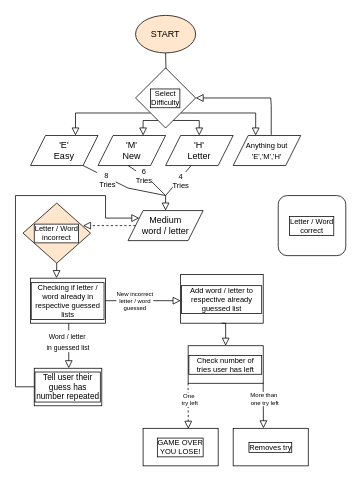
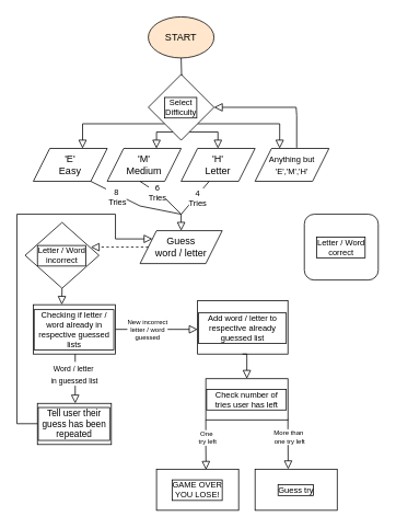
  <mxCell id="0" />
  <mxCell id="1" parent="0" />
  <mxCell id="2" value="Letter / Word&lt;br&gt;correct" style="whiteSpace=wrap;html=1;labelBackgroundColor=#FFFFFF;labelBorderColor=default;fontSize=10;rounded=1;" vertex="1" parent="1"><mxGeometry x="370" y="260" width="90" height="80" as="geometry" /></mxCell>
  <mxCell id="3" value="" style="rounded=0;html=1;jettySize=auto;orthogonalLoop=1;fontSize=11;endArrow=block;endFill=0;endSize=8;strokeWidth=1;shadow=0;labelBackgroundColor=none;edgeStyle=orthogonalEdgeStyle;" parent="1" edge="1"><mxGeometry relative="1" as="geometry"><mxPoint x="220" y="260" as="sourcePoint" /><mxPoint x="220" y="280" as="targetPoint" /><Array as="points"><mxPoint x="220" y="260" /></Array></mxGeometry></mxCell>
  <mxCell id="4" value="START" style="ellipse;whiteSpace=wrap;html=1;fillStyle=solid;fillColor=#ffe6cc;" vertex="1" parent="1"><mxGeometry x="180" width="80" height="50" as="geometry" y="20" /></mxCell>
  <mxCell id="5" value="" style="rounded=0;html=1;jettySize=auto;orthogonalLoop=1;fontSize=11;endArrow=block;endFill=0;endSize=8;strokeWidth=1;shadow=0;labelBackgroundColor=none;edgeStyle=orthogonalEdgeStyle;" edge="1" parent="1"><mxGeometry relative="1" as="geometry"><mxPoint x="220" y="70" as="sourcePoint" /><mxPoint x="220" y="110" as="targetPoint" /></mxGeometry></mxCell>
  <mxCell id="6" value="'E'&lt;br&gt;Easy" style="shape=parallelogram;perimeter=parallelogramPerimeter;whiteSpace=wrap;html=1;fixedSize=1;" vertex="1" parent="1"><mxGeometry x="40" y="180" width="90" height="40" as="geometry" /></mxCell>
- <mxCell id="7" value="'M'&lt;br&gt;New" style="shape=parallelogram;perimeter=parallelogramPerimeter;whiteSpace=wrap;html=1;fixedSize=1;" vertex="1" parent="1"><mxGeometry x="130" y="180" width="90" height="40" as="geometry" /></mxCell>
+ <mxCell id="7" value="'M'&lt;br&gt;Medium" style="shape=parallelogram;perimeter=parallelogramPerimeter;whiteSpace=wrap;html=1;fixedSize=1;" vertex="1" parent="1"><mxGeometry x="130" y="180" width="90" height="40" as="geometry" /></mxCell>
  <mxCell id="8" value="'H'&lt;br&gt;Letter" style="shape=parallelogram;perimeter=parallelogramPerimeter;whiteSpace=wrap;html=1;fixedSize=1;" vertex="1" parent="1"><mxGeometry x="220" y="180" width="90" height="40" as="geometry" /></mxCell>
  <mxCell id="9" value="&lt;font style=&quot;font-size: 10px;&quot;&gt;Anything but&lt;br&gt;'E','M','H'&lt;/font&gt;" style="shape=parallelogram;perimeter=parallelogramPerimeter;whiteSpace=wrap;html=1;fixedSize=1;" vertex="1" parent="1"><mxGeometry x="310" y="180" width="90" height="40" as="geometry" /></mxCell>
  <mxCell id="10" value="" style="rounded=0;html=1;jettySize=auto;orthogonalLoop=1;fontSize=11;endArrow=block;endFill=0;endSize=8;strokeWidth=1;shadow=0;labelBackgroundColor=none;edgeStyle=orthogonalEdgeStyle;" edge="1" parent="1" source="21"><mxGeometry relative="1" as="geometry"><mxPoint x="160" y="140" as="sourcePoint" /><mxPoint x="100" y="180" as="targetPoint" /><Array as="points"><mxPoint x="100" y="150" /></Array></mxGeometry></mxCell>
  <mxCell id="11" value="" style="rounded=0;html=1;jettySize=auto;orthogonalLoop=1;fontSize=11;endArrow=block;endFill=0;endSize=8;strokeWidth=1;shadow=0;labelBackgroundColor=none;edgeStyle=orthogonalEdgeStyle;exitX=0.375;exitY=0.875;exitDx=0;exitDy=0;exitPerimeter=0;" edge="1" parent="1" source="21"><mxGeometry relative="1" as="geometry"><mxPoint x="190" y="160" as="sourcePoint" /><mxPoint x="190" y="180" as="targetPoint" /><Array as="points"><mxPoint x="190" y="160" /></Array></mxGeometry></mxCell>
  <mxCell id="12" value="" style="rounded=0;html=1;jettySize=auto;orthogonalLoop=1;fontSize=11;endArrow=block;endFill=0;endSize=8;strokeWidth=1;shadow=0;labelBackgroundColor=none;edgeStyle=orthogonalEdgeStyle;exitX=0.57;exitY=0.915;exitDx=0;exitDy=0;exitPerimeter=0;" edge="1" parent="1" source="21"><mxGeometry relative="1" as="geometry"><mxPoint x="264.8" y="160" as="sourcePoint" /><mxPoint x="264.8" y="180" as="targetPoint" /><Array as="points"><mxPoint x="226" y="160" /><mxPoint x="265" y="160" /></Array></mxGeometry></mxCell>
  <mxCell id="13" value="" style="rounded=0;html=1;jettySize=auto;orthogonalLoop=1;fontSize=11;endArrow=block;endFill=0;endSize=8;strokeWidth=1;shadow=0;labelBackgroundColor=none;edgeStyle=orthogonalEdgeStyle;exitX=0.563;exitY=-0.021;exitDx=0;exitDy=0;exitPerimeter=0;entryX=1;entryY=0.5;entryDx=0;entryDy=0;" edge="1" parent="1" source="9" target="21"><mxGeometry relative="1" as="geometry"><mxPoint x="360" y="160" as="sourcePoint" /><mxPoint x="279.76" y="129.6" as="targetPoint" /><Array as="points"><mxPoint x="361" y="140" /><mxPoint x="360" y="140" /><mxPoint x="360" y="130" /></Array></mxGeometry></mxCell>
  <mxCell id="14" value="" style="endArrow=none;html=1;rounded=0;fontSize=10;" edge="1" parent="1"><mxGeometry width="50" height="50" relative="1" as="geometry"><mxPoint x="220" y="260" as="sourcePoint" /><mxPoint x="110" y="220" as="targetPoint" /><Array as="points"><mxPoint x="170" y="250" /></Array></mxGeometry></mxCell>
  <mxCell id="15" value="8&lt;br&gt;&amp;nbsp;Tries" style="edgeLabel;html=1;align=center;verticalAlign=middle;resizable=0;points=[];fontSize=10;" vertex="1" connectable="0" parent="14"><mxGeometry x="0.231" y="-2" relative="1" as="geometry"><mxPoint x="-11" as="offset" /></mxGeometry></mxCell>
  <mxCell id="16" value="" style="endArrow=none;html=1;rounded=0;fontSize=10;" edge="1" parent="1"><mxGeometry width="50" height="50" relative="1" as="geometry"><mxPoint x="170" y="220" as="sourcePoint" /><mxPoint x="220" y="260" as="targetPoint" /><Array as="points"><mxPoint x="200" y="240" /></Array></mxGeometry></mxCell>
  <mxCell id="17" value="6&lt;br&gt;Tries" style="edgeLabel;html=1;align=center;verticalAlign=middle;resizable=0;points=[];fontSize=10;labelBorderColor=none;" vertex="1" connectable="0" parent="16"><mxGeometry x="-0.208" relative="1" as="geometry"><mxPoint as="offset" /></mxGeometry></mxCell>
  <mxCell id="18" value="4&lt;br&gt;Tries" style="endArrow=none;html=1;rounded=0;fontSize=10;entryX=0.378;entryY=1.002;entryDx=0;entryDy=0;entryPerimeter=0;" edge="1" parent="1" target="8"><mxGeometry x="0.075" y="-2" width="50" height="50" relative="1" as="geometry"><mxPoint x="220" y="260" as="sourcePoint" /><mxPoint x="270" y="150" as="targetPoint" /><mxPoint as="offset" /></mxGeometry></mxCell>
  <mxCell id="19" value="" style="rounded=0;html=1;jettySize=auto;orthogonalLoop=1;fontSize=11;endArrow=block;endFill=0;endSize=8;strokeWidth=1;shadow=0;labelBackgroundColor=none;edgeStyle=orthogonalEdgeStyle;entryX=0.333;entryY=0;entryDx=0;entryDy=0;entryPerimeter=0;exitX=1;exitY=1;exitDx=0;exitDy=0;" edge="1" parent="1" source="21" target="9"><mxGeometry relative="1" as="geometry"><mxPoint x="280" y="151" as="sourcePoint" /><mxPoint x="300" y="180" as="targetPoint" /><Array as="points" /></mxGeometry></mxCell>
- <mxCell id="20" value="Medium&lt;br&gt;word / letter" style="shape=parallelogram;perimeter=parallelogramPerimeter;whiteSpace=wrap;html=1;fixedSize=1;" vertex="1" parent="1"><mxGeometry x="170" y="280" width="100" height="40" as="geometry" /></mxCell>
+ <mxCell id="20" value="Guess&lt;br&gt;word / letter" style="shape=parallelogram;perimeter=parallelogramPerimeter;whiteSpace=wrap;html=1;fixedSize=1;" vertex="1" parent="1"><mxGeometry x="170" y="280" width="100" height="40" as="geometry" /></mxCell>
  <mxCell id="21" value="Select&lt;br&gt;Difficulty" style="rhombus;whiteSpace=wrap;html=1;labelBorderColor=default;strokeColor=default;fontSize=10;fillColor=default;rounded=0;" vertex="1" parent="1"><mxGeometry x="180" y="90" width="80" height="80" as="geometry" /></mxCell>
  <mxCell id="22" value="" style="rounded=0;html=1;jettySize=auto;orthogonalLoop=1;fontSize=11;endArrow=block;endFill=0;endSize=8;strokeWidth=1;shadow=0;labelBackgroundColor=none;edgeStyle=orthogonalEdgeStyle;entryX=0.889;entryY=0.375;entryDx=0;entryDy=0;entryPerimeter=0;dashed=1;" edge="1" parent="1" source="20" target="23"><mxGeometry relative="1" as="geometry"><mxPoint x="140" y="340" as="sourcePoint" /><mxPoint x="120" y="300" as="targetPoint" /><Array as="points" /></mxGeometry></mxCell>
- <mxCell id="23" value="Letter / Word&lt;br&gt;incorrect" style="rhombus;whiteSpace=wrap;html=1;rounded=0;labelBackgroundColor=#FFFFFF;labelBorderColor=default;fontSize=10;fillColor=#ffe6cc;" vertex="1" parent="1"><mxGeometry x="30" y="270" width="90" height="80" as="geometry" /></mxCell>
+ <mxCell id="23" value="Letter / Word&lt;br&gt;incorrect" style="rhombus;whiteSpace=wrap;html=1;rounded=0;labelBackgroundColor=#FFFFFF;labelBorderColor=default;fontSize=10;" vertex="1" parent="1"><mxGeometry x="30" y="270" width="90" height="80" as="geometry" /></mxCell>
  <mxCell id="24" value="" style="rounded=0;html=1;jettySize=auto;orthogonalLoop=1;fontSize=11;endArrow=block;endFill=0;endSize=8;strokeWidth=1;shadow=0;labelBackgroundColor=none;edgeStyle=orthogonalEdgeStyle;" edge="1" parent="1"><mxGeometry relative="1" as="geometry"><mxPoint x="75" y="350" as="sourcePoint" /><mxPoint x="74.66" y="370" as="targetPoint" /><Array as="points"><mxPoint x="74.66" y="350" /><mxPoint x="74.66" y="350" /></Array></mxGeometry></mxCell>
  <mxCell id="25" value="Checking if letter / word already in respective guessed lists" style="rounded=0;whiteSpace=wrap;html=1;labelBackgroundColor=none;labelBorderColor=default;fillStyle=solid;strokeColor=#000000;fontSize=10;fontColor=#000000;fillColor=none;" vertex="1" parent="1"><mxGeometry x="40" y="370" width="100" height="60" as="geometry" /></mxCell>
  <mxCell id="26" value="" style="rounded=0;html=1;jettySize=auto;orthogonalLoop=1;fontSize=11;endArrow=block;endFill=0;endSize=8;strokeWidth=1;shadow=0;labelBackgroundColor=none;edgeStyle=orthogonalEdgeStyle;" edge="1" parent="1"><mxGeometry relative="1" as="geometry"><mxPoint x="91" y="430" as="sourcePoint" /><mxPoint x="91" y="490" as="targetPoint" /><Array as="points" /></mxGeometry></mxCell>
  <mxCell id="27" value="&lt;font style=&quot;font-size: 9px;&quot;&gt;Word / letter&amp;nbsp;&lt;br&gt;in guessed list&lt;/font&gt;" style="edgeLabel;html=1;align=center;verticalAlign=middle;resizable=0;points=[];fontSize=12;fontColor=#000000;" vertex="1" connectable="0" parent="26"><mxGeometry x="-0.236" y="-2" relative="1" as="geometry"><mxPoint as="offset" /></mxGeometry></mxCell>
- <mxCell id="28" value="&lt;font style=&quot;font-size: 11px;&quot;&gt;Tell user their guess has number repeated&lt;/font&gt;" style="rounded=0;whiteSpace=wrap;html=1;labelBackgroundColor=none;labelBorderColor=default;fillStyle=solid;strokeColor=#000000;fontSize=9;fontColor=#000000;fillColor=none;" vertex="1" parent="1"><mxGeometry x="45" y="490" width="90" height="50" as="geometry" /></mxCell>
+ <mxCell id="28" value="&lt;font style=&quot;font-size: 11px;&quot;&gt;Tell user their guess has been repeated&lt;/font&gt;" style="rounded=0;whiteSpace=wrap;html=1;labelBackgroundColor=none;labelBorderColor=default;fillStyle=solid;strokeColor=#000000;fontSize=9;fontColor=#000000;fillColor=none;" vertex="1" parent="1"><mxGeometry x="45" y="490" width="90" height="50" as="geometry" /></mxCell>
  <mxCell id="29" value="" style="rounded=0;html=1;jettySize=auto;orthogonalLoop=1;fontSize=11;endArrow=block;endFill=0;endSize=8;strokeWidth=1;shadow=0;labelBackgroundColor=none;edgeStyle=orthogonalEdgeStyle;" edge="1" parent="1" target="20"><mxGeometry relative="1" as="geometry"><mxPoint x="45" y="514.69" as="sourcePoint" /><mxPoint x="160" y="290" as="targetPoint" /><Array as="points"><mxPoint x="20" y="515" /><mxPoint x="20" y="260" /><mxPoint x="140" y="260" /><mxPoint x="140" y="290" /></Array></mxGeometry></mxCell>
  <mxCell id="30" value="" style="rounded=0;html=1;jettySize=auto;orthogonalLoop=1;fontSize=11;endArrow=block;endFill=0;endSize=8;strokeWidth=1;shadow=0;labelBackgroundColor=none;edgeStyle=orthogonalEdgeStyle;exitX=1;exitY=1;exitDx=0;exitDy=0;" edge="1" parent="1"><mxGeometry relative="1" as="geometry"><mxPoint x="140" y="400" as="sourcePoint" /><mxPoint x="240" y="400" as="targetPoint" /><Array as="points" /></mxGeometry></mxCell>
  <mxCell id="31" value="&lt;font style=&quot;font-size: 8px;&quot;&gt;New incorrect&lt;br style=&quot;font-size: 8px;&quot;&gt;letter / word&lt;br style=&quot;font-size: 8px;&quot;&gt;guessed&lt;br style=&quot;font-size: 8px;&quot;&gt;&lt;/font&gt;" style="edgeLabel;html=1;align=center;verticalAlign=middle;resizable=0;points=[];fontSize=8;fontColor=#000000;" vertex="1" connectable="0" parent="30"><mxGeometry x="-0.249" relative="1" as="geometry"><mxPoint as="offset" /></mxGeometry></mxCell>
  <mxCell id="32" value="Add word / letter to respective already guessed list" style="rounded=0;whiteSpace=wrap;html=1;labelBackgroundColor=none;labelBorderColor=default;fillStyle=solid;strokeColor=#000000;fontSize=10;fontColor=#000000;fillColor=none;" vertex="1" parent="1"><mxGeometry x="240" y="365" width="110" height="65" as="geometry" /></mxCell>
  <mxCell id="33" value="" style="rounded=0;html=1;jettySize=auto;orthogonalLoop=1;fontSize=11;endArrow=block;endFill=0;endSize=8;strokeWidth=1;shadow=0;labelBackgroundColor=none;edgeStyle=orthogonalEdgeStyle;" edge="1" parent="1"><mxGeometry relative="1" as="geometry"><mxPoint x="294.67" y="430" as="sourcePoint" /><mxPoint x="300" y="460" as="targetPoint" /><Array as="points" /></mxGeometry></mxCell>
  <mxCell id="34" value="&lt;font size=&quot;1&quot;&gt;&lt;br&gt;&lt;/font&gt;" style="edgeLabel;html=1;align=center;verticalAlign=middle;resizable=0;points=[];fontSize=12;fontColor=#000000;" vertex="1" connectable="0" parent="33"><mxGeometry x="-0.236" y="-2" relative="1" as="geometry"><mxPoint as="offset" /></mxGeometry></mxCell>
  <mxCell id="35" value="Check number of tries user has left" style="rounded=0;whiteSpace=wrap;html=1;labelBackgroundColor=none;labelBorderColor=default;fillStyle=solid;strokeColor=default;fontSize=10;fontColor=#000000;fillColor=none;" vertex="1" parent="1"><mxGeometry x="250" y="460" width="100" height="50" as="geometry" /></mxCell>
  <mxCell id="36" value="GAME OVER&lt;br&gt;YOU LOSE!" style="rounded=0;whiteSpace=wrap;html=1;labelBackgroundColor=none;labelBorderColor=default;fillStyle=solid;strokeColor=#000000;fontSize=10;fontColor=#000000;fillColor=none;" vertex="1" parent="1"><mxGeometry x="190" y="570" width="100" height="50" as="geometry" /></mxCell>
- <mxCell id="37" value="" style="rounded=0;html=1;jettySize=auto;orthogonalLoop=1;fontSize=11;endArrow=block;endFill=0;endSize=8;strokeWidth=1;shadow=0;labelBackgroundColor=none;edgeStyle=orthogonalEdgeStyle;exitX=0;exitY=1;exitDx=0;exitDy=0;entryX=0.603;entryY=0.013;entryDx=0;entryDy=0;entryPerimeter=0;dashed=1;" edge="1" parent="1" source="35" target="36"><mxGeometry relative="1" as="geometry"><mxPoint x="300" y="520" as="sourcePoint" /><mxPoint x="250" y="540" as="targetPoint" /><Array as="points" /></mxGeometry></mxCell>
+ <mxCell id="37" value="" style="rounded=0;html=1;jettySize=auto;orthogonalLoop=1;fontSize=11;endArrow=block;endFill=0;endSize=8;strokeWidth=1;shadow=0;labelBackgroundColor=none;edgeStyle=orthogonalEdgeStyle;exitX=0;exitY=1;exitDx=0;exitDy=0;entryX=0.603;entryY=0.013;entryDx=0;entryDy=0;entryPerimeter=0;" edge="1" parent="1" source="35" target="36"><mxGeometry relative="1" as="geometry"><mxPoint x="300" y="520" as="sourcePoint" /><mxPoint x="250" y="540" as="targetPoint" /><Array as="points" /></mxGeometry></mxCell>
  <mxCell id="38" value="One&amp;nbsp;&lt;br&gt;try left" style="edgeLabel;html=1;align=center;verticalAlign=middle;resizable=0;points=[];fontSize=8;fontColor=#000000;" vertex="1" connectable="0" parent="37"><mxGeometry x="-0.322" y="1" relative="1" as="geometry"><mxPoint as="offset" /></mxGeometry></mxCell>
  <mxCell id="39" value="" style="rounded=0;html=1;jettySize=auto;orthogonalLoop=1;fontSize=11;endArrow=block;endFill=0;endSize=8;strokeWidth=1;shadow=0;labelBackgroundColor=none;edgeStyle=orthogonalEdgeStyle;exitX=0;exitY=1;exitDx=0;exitDy=0;entryX=0.603;entryY=0.013;entryDx=0;entryDy=0;entryPerimeter=0;" edge="1" parent="1"><mxGeometry relative="1" as="geometry"><mxPoint x="350" y="509.35" as="sourcePoint" /><mxPoint x="350.3" y="570" as="targetPoint" /><Array as="points"><mxPoint x="350" y="520" /><mxPoint x="350" y="520" /></Array></mxGeometry></mxCell>
  <mxCell id="40" value="More than&amp;nbsp;&lt;br&gt;one try left" style="edgeLabel;html=1;align=center;verticalAlign=middle;resizable=0;points=[];fontSize=8;fontColor=#000000;" vertex="1" connectable="0" parent="39"><mxGeometry x="-0.322" y="1" relative="1" as="geometry"><mxPoint as="offset" /></mxGeometry></mxCell>
- <mxCell id="41" value="Removes try" style="rounded=0;whiteSpace=wrap;html=1;labelBackgroundColor=none;labelBorderColor=default;fillStyle=solid;strokeColor=#000000;fontSize=10;fontColor=#000000;fillColor=none;" vertex="1" parent="1"><mxGeometry x="310" y="570" width="100" height="50" as="geometry" /></mxCell>
+ <mxCell id="41" value="Guess try" style="rounded=0;whiteSpace=wrap;html=1;labelBackgroundColor=none;labelBorderColor=default;fillStyle=solid;strokeColor=#000000;fontSize=10;fontColor=#000000;fillColor=none;" vertex="1" parent="1"><mxGeometry x="310" y="570" width="100" height="50" as="geometry" /></mxCell>
